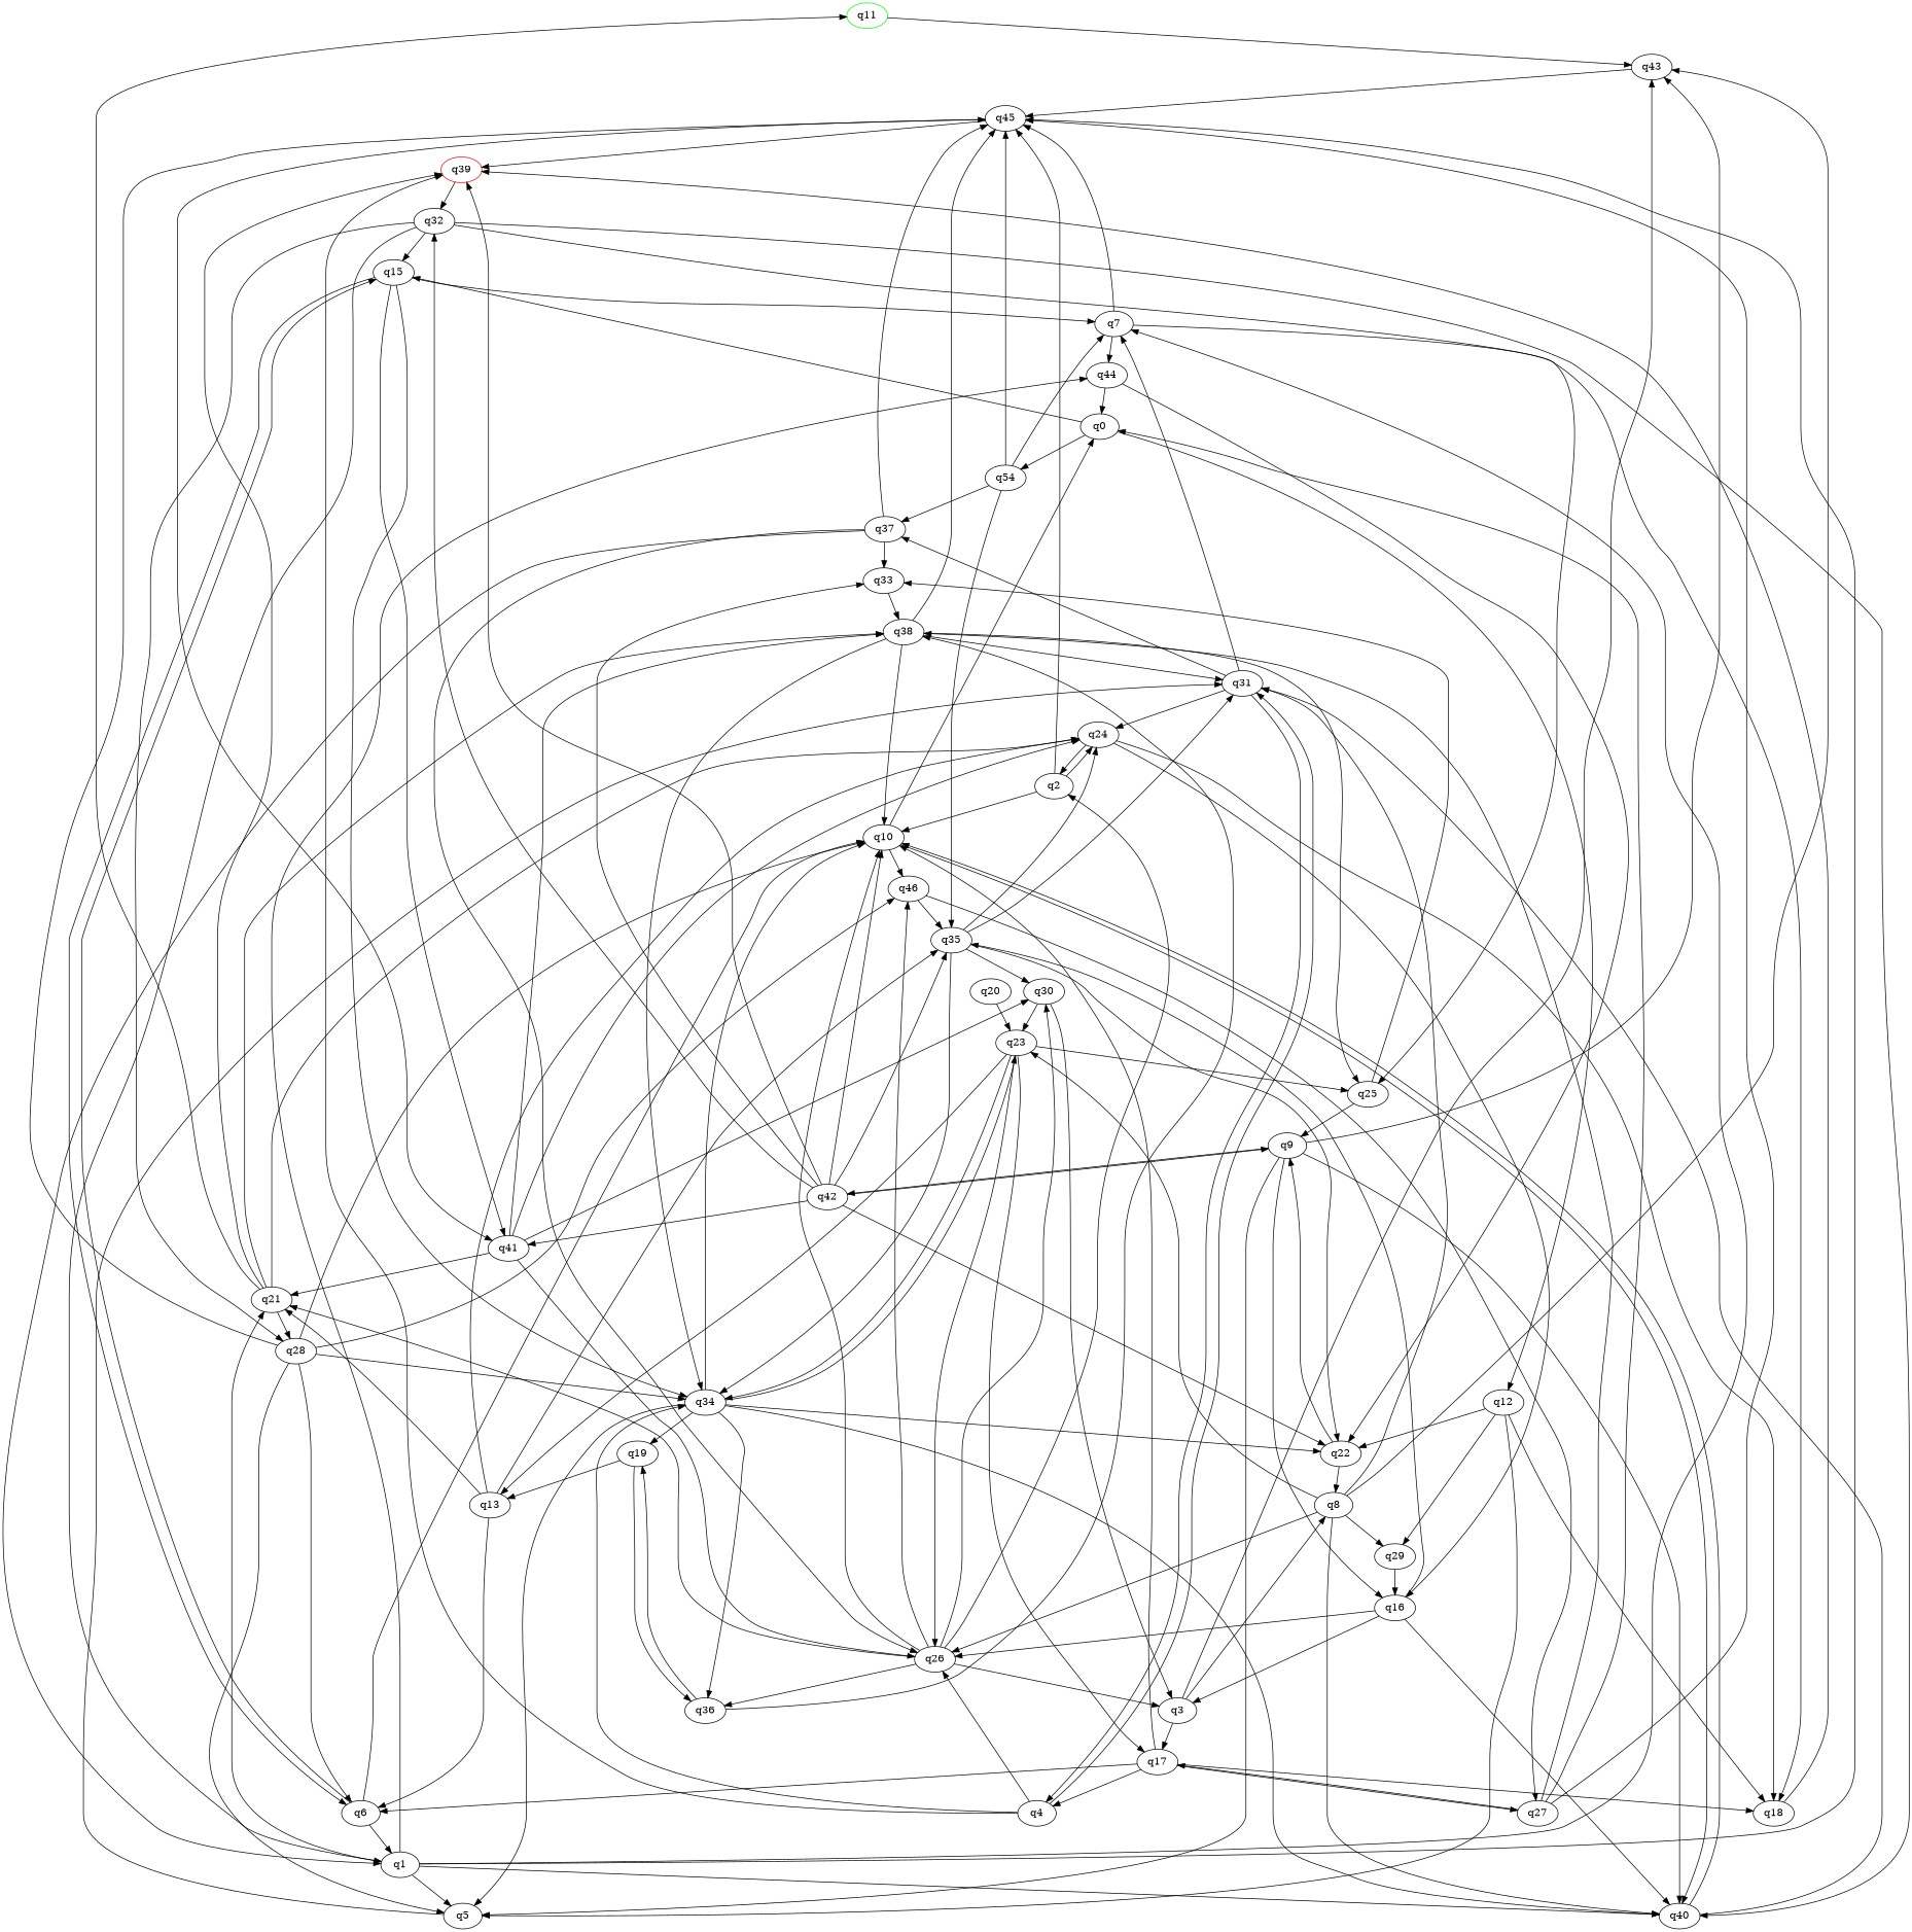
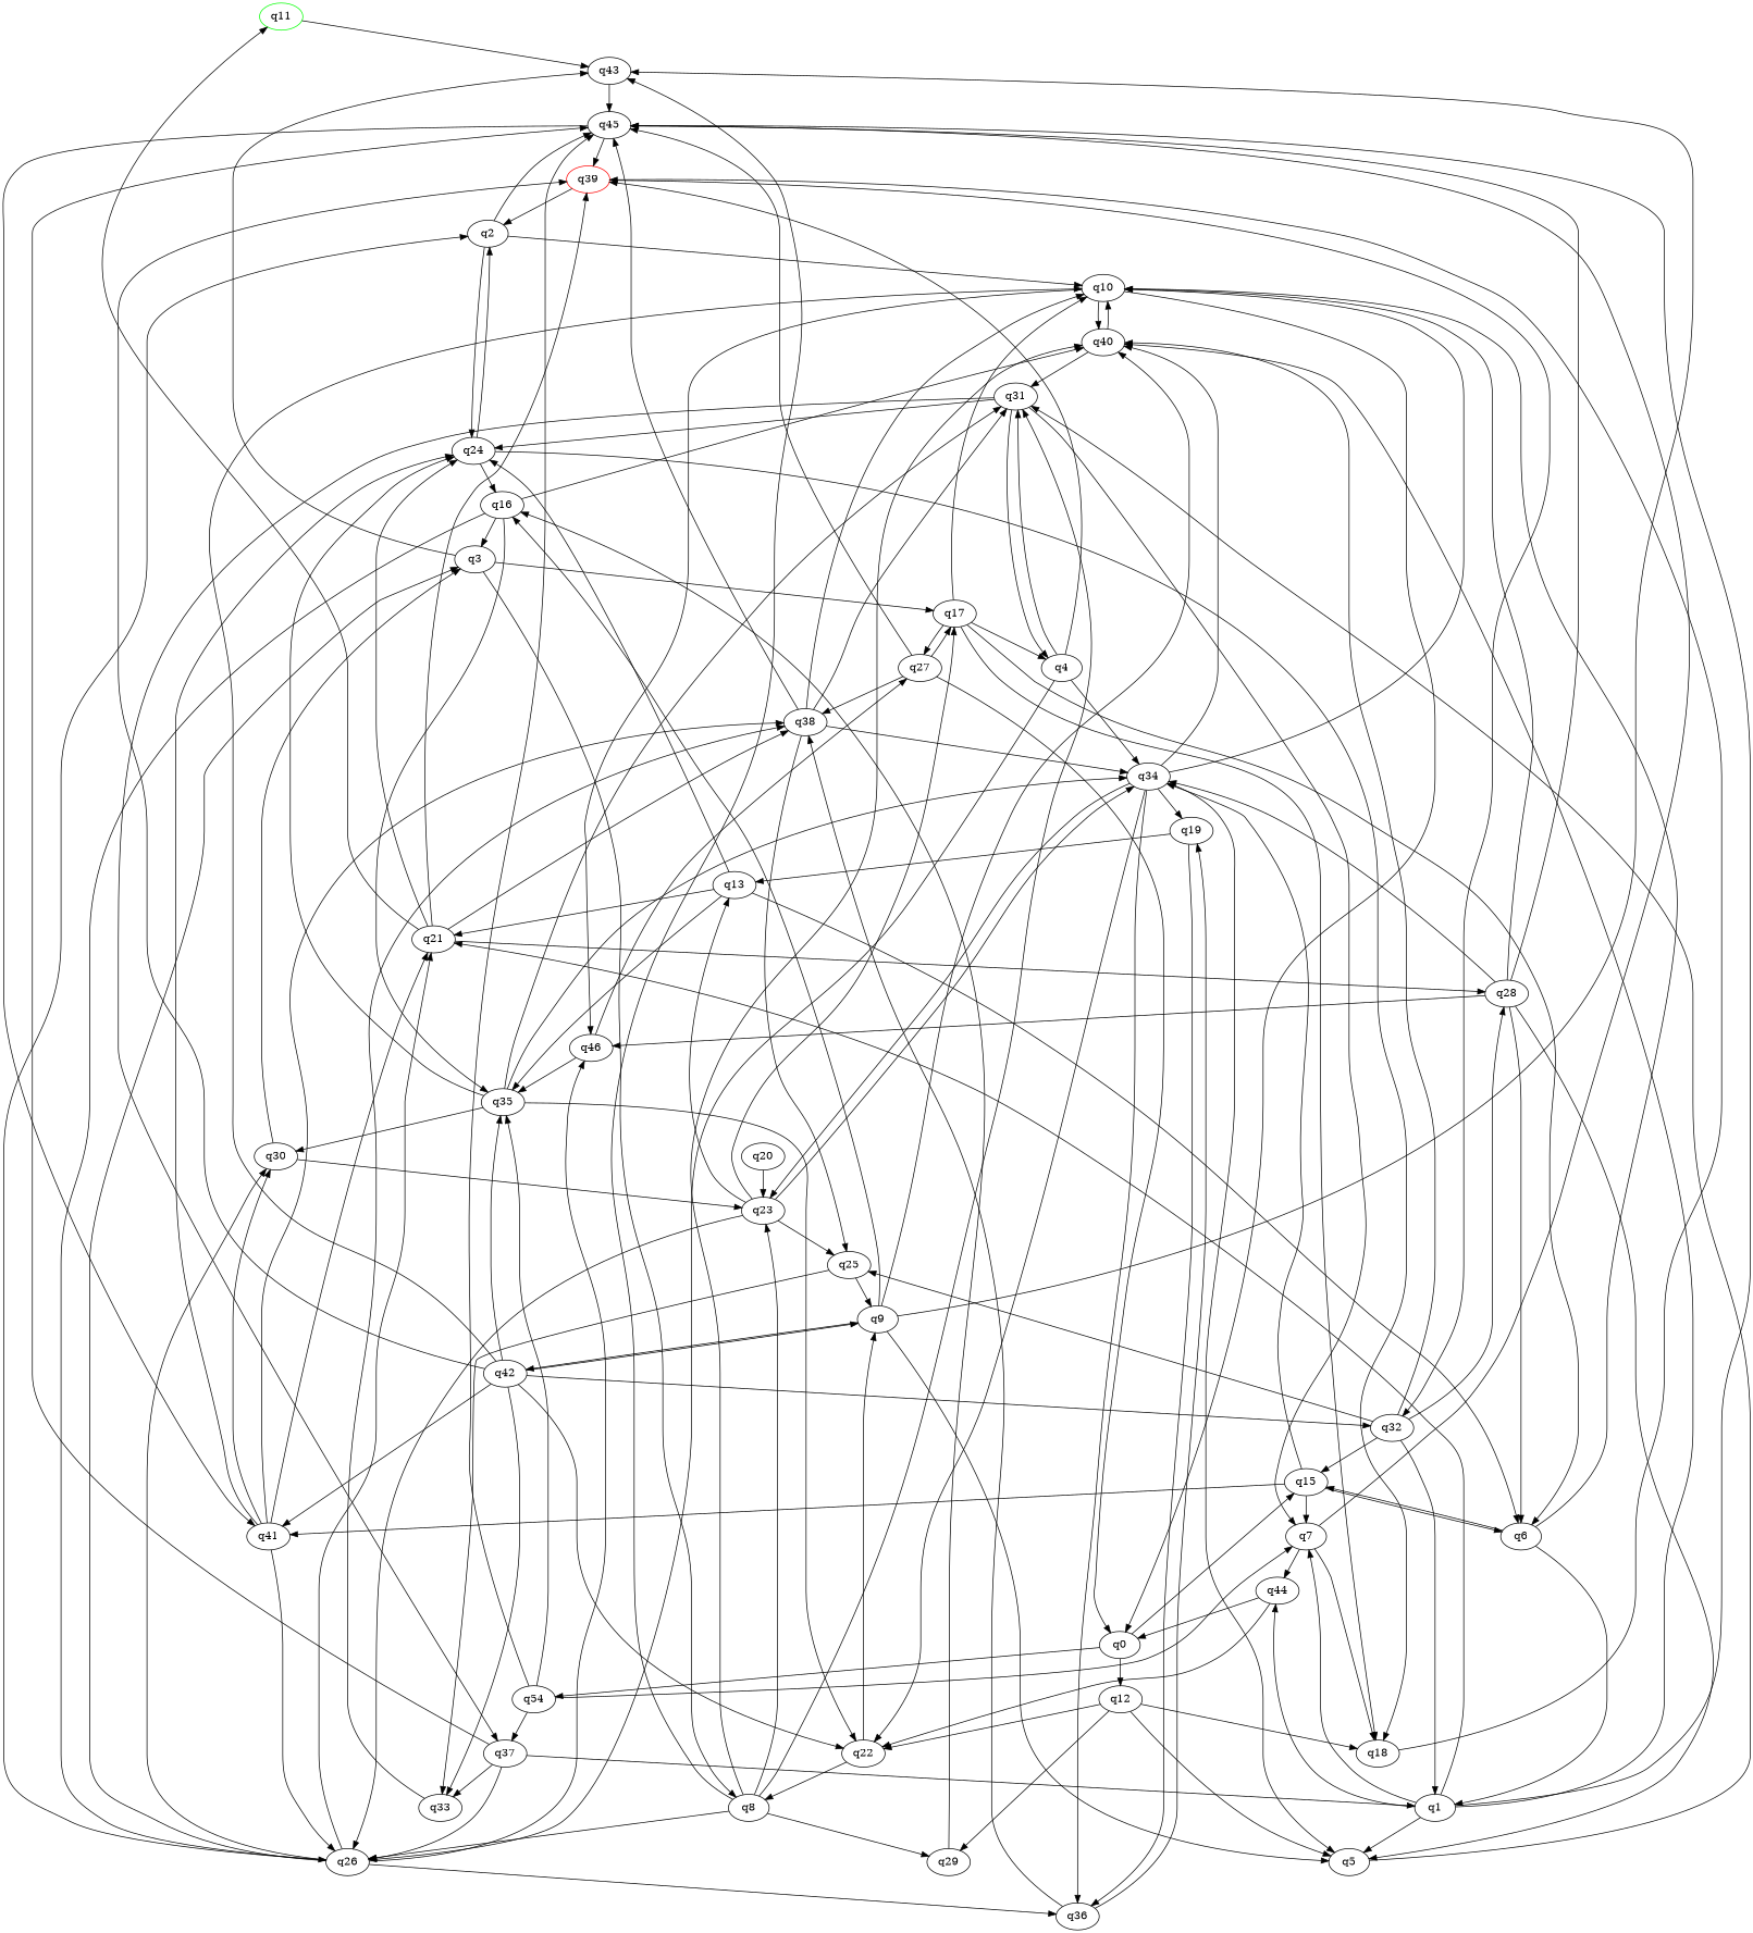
  digraph {
    q11 [color=green initial=1]
    q43
    q45
    q39 [color=red final=1]
    q2
    q32
    q24
    q10
    q15
    q1
    q40
    q28
    q25
    q0
    q12
    n16 [label=q54]
    q5
    q18
    q29
    q22
    q7
    q35
    q37
    q6
    q34
    q41
    q31
    q16
    q8
    q9
    q44
    q30
    q26
    q33
    q23
    q36
    q19
    q21
    q38
    q4
    q46
    q27
    q3
    q17
    q13
    q42
    q20
    q11 -> q43
    q43 -> q45
    q45 -> q39
    q45 -> q41
+   q39 -> q2
    q39 -> q32
    q2 -> q45
    q2 -> q24
    q2 -> q10
    q32 -> q15
    q32 -> q1
    q32 -> q40
    q32 -> q28
    q32 -> q25
    q24 -> q2
    q24 -> q18
    q24 -> q16
    q10 -> q40
    q10 -> q0
    q10 -> q46
    q15 -> q7
    q15 -> q6
    q15 -> q34
    q15 -> q41
    q1 -> q45
    q1 -> q40
    q1 -> q5
    q1 -> q7
    q1 -> q44
    q1 -> q21
    q40 -> q10
    q40 -> q31
    q28 -> q45
    q28 -> q10
    q28 -> q5
    q28 -> q6
    q28 -> q34
    q28 -> q46
    q25 -> q9
    q25 -> q33
    q0 -> q15
    q0 -> q12
    q0 -> n16
    q12 -> q5
    q12 -> q18
    q12 -> q29
    q12 -> q22
    n16 -> q45
    n16 -> q7
    n16 -> q35
    n16 -> q37
    q5 -> q31
    q18 -> q39
    q29 -> q16
    q22 -> q8
    q22 -> q9
    q7 -> q45
    q7 -> q18
    q7 -> q44
    q35 -> q24
    q35 -> q22
    q35 -> q34
    q35 -> q31
    q35 -> q30
    q37 -> q45
    q37 -> q1
    q37 -> q26
    q37 -> q33
    q6 -> q10
    q6 -> q15
    q6 -> q1
    q34 -> q10
    q34 -> q40
    q34 -> q5
    q34 -> q22
    q34 -> q23
    q34 -> q36
    q34 -> q19
    q41 -> q24
    q41 -> q30
    q41 -> q26
    q41 -> q21
    q41 -> q38
    q31 -> q24
    q31 -> q7
    q31 -> q37
    q31 -> q4
    q16 -> q40
    q16 -> q35
    q16 -> q26
    q16 -> q3
    q8 -> q43
    q8 -> q40
    q8 -> q29
    q8 -> q31
    q8 -> q26
    q8 -> q23
    q9 -> q43
    q9 -> q40
    q9 -> q5
    q9 -> q16
    q9 -> q42
    q44 -> q0
    q44 -> q22
    q30 -> q23
    q30 -> q3
    q26 -> q2
-   q26 -> q10
    q26 -> q30
    q26 -> q36
    q26 -> q21
    q26 -> q46
    q26 -> q3
    q33 -> q38
    q23 -> q25
    q23 -> q34
    q23 -> q26
    q23 -> q17
    q23 -> q13
    q36 -> q19
    q36 -> q38
    q19 -> q36
    q19 -> q13
    q21 -> q11
    q21 -> q39
    q21 -> q24
    q21 -> q28
    q21 -> q38
    q38 -> q45
    q38 -> q10
    q38 -> q25
    q38 -> q34
    q38 -> q31
    q4 -> q39
    q4 -> q34
    q4 -> q31
    q4 -> q26
    q46 -> q35
    q46 -> q27
    q27 -> q45
    q27 -> q0
    q27 -> q38
    q27 -> q17
    q3 -> q43
    q3 -> q8
    q3 -> q17
    q17 -> q10
    q17 -> q18
    q17 -> q6
    q17 -> q4
    q17 -> q27
    q13 -> q24
    q13 -> q35
    q13 -> q6
    q13 -> q21
    q42 -> q39
    q42 -> q32
    q42 -> q10
    q42 -> q22
    q42 -> q35
    q42 -> q41
    q42 -> q9
    q42 -> q33
    q20 -> q23
  }
